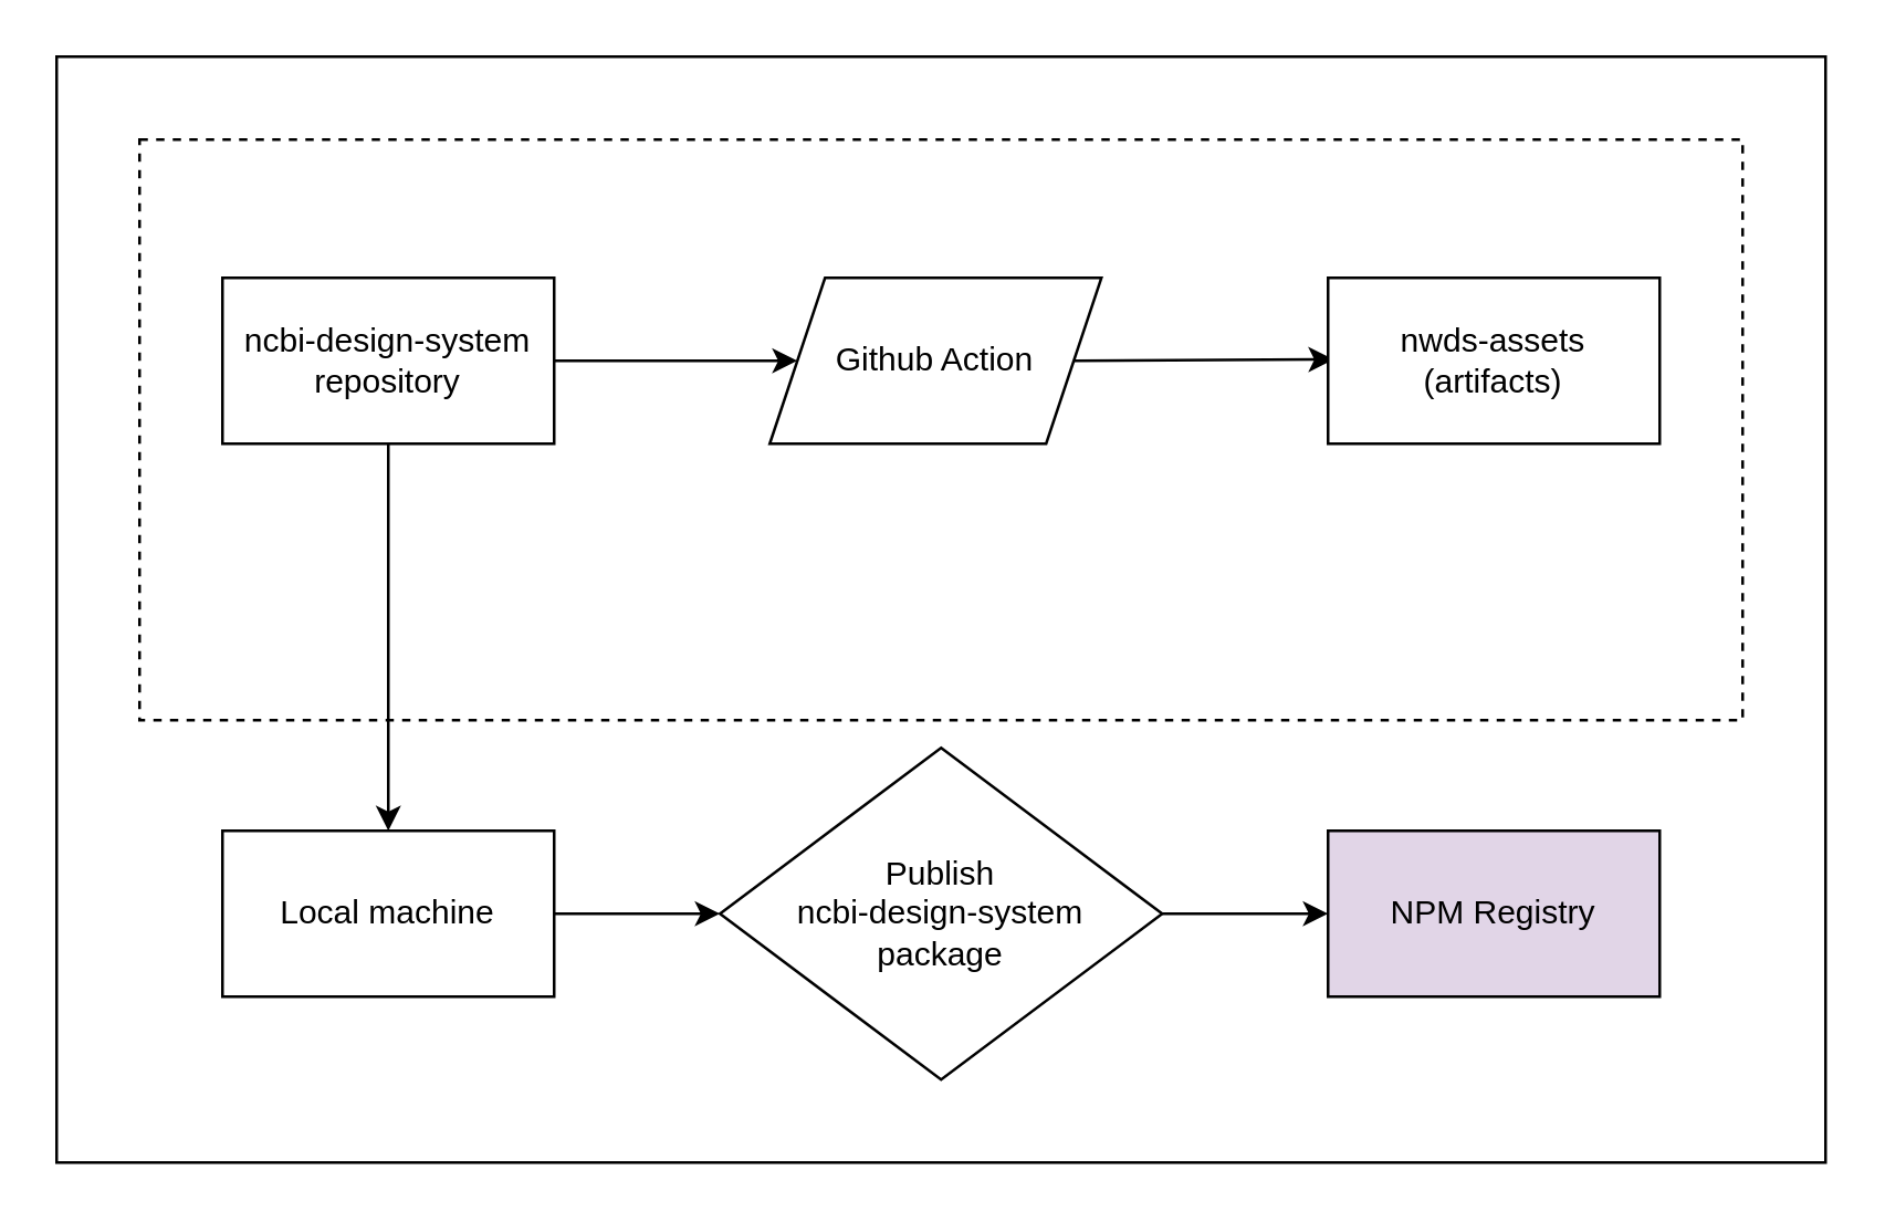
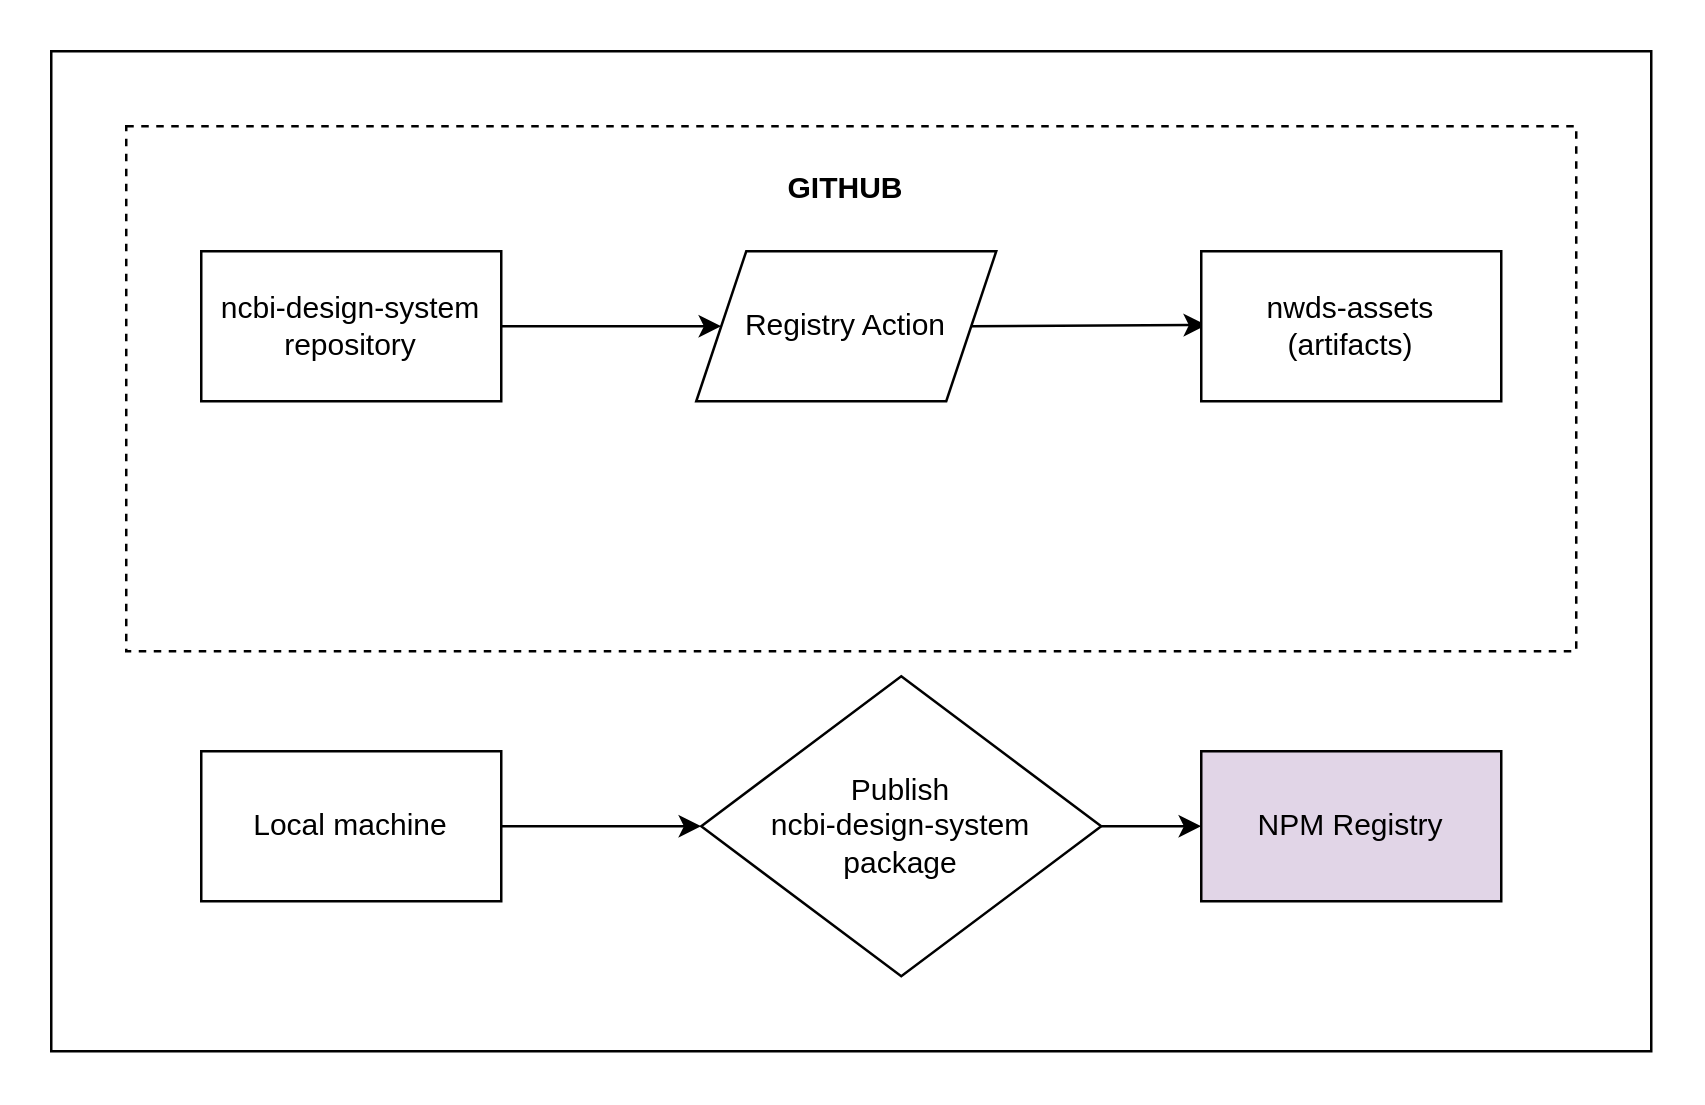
  <mxCell id="0" />
  <mxCell id="1" parent="0" />
  <mxCell id="2" value="" style="rounded=0;whiteSpace=wrap;html=1;" vertex="1" parent="1"><mxGeometry x="20" y="20" width="640" height="400" as="geometry" /></mxCell>
  <mxCell id="3" value="" style="rounded=0;whiteSpace=wrap;html=1;dashed=1;" parent="1" vertex="1"><mxGeometry x="50" y="50" width="580" height="210" as="geometry" /></mxCell>
  <mxCell id="4" value="NPM Registry" style="rounded=0;whiteSpace=wrap;html=1;fillColor=#e1d5e7;" parent="1" vertex="1"><mxGeometry x="480" y="300" width="120" height="60" as="geometry" /></mxCell>
- <mxCell id="5" style="edgeStyle=none;html=1;exitX=0.5;exitY=1;exitDx=0;exitDy=0;entryX=0.5;entryY=0;entryDx=0;entryDy=0;" parent="1" source="6" target="12" edge="1"><mxGeometry relative="1" as="geometry"><mxPoint x="100" y="310" as="targetPoint" /></mxGeometry></mxCell>
  <mxCell id="6" value="ncbi-design-system&lt;br&gt;repository" style="rounded=0;whiteSpace=wrap;html=1;" parent="1" vertex="1"><mxGeometry x="80" y="100" width="120" height="60" as="geometry" /></mxCell>
- <mxCell id="8" value="Github Action" style="shape=parallelogram;perimeter=parallelogramPerimeter;whiteSpace=wrap;html=1;fixedSize=1;" parent="1" vertex="1"><mxGeometry x="278" y="100" width="120" height="60" as="geometry" /></mxCell>
+ <mxCell id="7" value="GITHUB" style="text;html=1;strokeColor=none;fillColor=none;align=center;verticalAlign=middle;whiteSpace=wrap;rounded=0;dashed=1;fontStyle=1" parent="1" vertex="1"><mxGeometry x="283" y="60" width="110" height="29" as="geometry" /></mxCell>
+ <mxCell id="8" value="Registry Action" style="shape=parallelogram;perimeter=parallelogramPerimeter;whiteSpace=wrap;html=1;fixedSize=1;" parent="1" vertex="1"><mxGeometry x="278" y="100" width="120" height="60" as="geometry" /></mxCell>
  <mxCell id="9" value="" style="endArrow=classic;html=1;rounded=0;entryX=0;entryY=0.5;entryDx=0;entryDy=0;exitX=1;exitY=0.5;exitDx=0;exitDy=0;" parent="1" source="6" target="8" edge="1"><mxGeometry width="50" height="50" relative="1" as="geometry"><mxPoint x="200" y="150" as="sourcePoint" /><mxPoint x="250" y="100" as="targetPoint" /></mxGeometry></mxCell>
  <mxCell id="10" value="" style="endArrow=classic;html=1;rounded=0;entryX=0;entryY=0.5;entryDx=0;entryDy=0;exitX=1;exitY=0.5;exitDx=0;exitDy=0;" parent="1" source="8" edge="1"><mxGeometry width="50" height="50" relative="1" as="geometry"><mxPoint x="394" y="129.5" as="sourcePoint" /><mxPoint x="482" y="129.5" as="targetPoint" /></mxGeometry></mxCell>
  <mxCell id="11" value="nwds-assets&lt;br&gt;(artifacts)" style="rounded=0;whiteSpace=wrap;html=1;" parent="1" vertex="1"><mxGeometry x="480" y="100" width="120" height="60" as="geometry" /></mxCell>
  <mxCell id="12" value="Local machine" style="rounded=0;whiteSpace=wrap;html=1;" parent="1" vertex="1"><mxGeometry x="80" y="300" width="120" height="60" as="geometry" /></mxCell>
- <mxCell id="13" value="Publish&lt;br&gt;ncbi-design-system&lt;br&gt;package" style="rhombus;whiteSpace=wrap;html=1;" parent="1" vertex="1"><mxGeometry x="260" y="270" width="160" height="120" as="geometry" /></mxCell>
+ <mxCell id="13" value="Publish&lt;br&gt;ncbi-design-system&lt;br&gt;package" style="rhombus;whiteSpace=wrap;html=1;" parent="1" vertex="1"><mxGeometry x="280" y="270" width="160" height="120" as="geometry" /></mxCell>
  <mxCell id="14" value="" style="endArrow=classic;html=1;rounded=0;exitX=1;exitY=0.5;exitDx=0;exitDy=0;" edge="1" parent="1" source="12" target="13"><mxGeometry width="50" height="50" relative="1" as="geometry"><mxPoint x="360" y="320" as="sourcePoint" /><mxPoint x="410" y="270" as="targetPoint" /></mxGeometry></mxCell>
  <mxCell id="15" value="" style="endArrow=classic;html=1;rounded=0;exitX=1;exitY=0.5;exitDx=0;exitDy=0;entryX=0;entryY=0.5;entryDx=0;entryDy=0;" edge="1" parent="1" source="13" target="4"><mxGeometry width="50" height="50" relative="1" as="geometry"><mxPoint x="360" y="320" as="sourcePoint" /><mxPoint x="410" y="270" as="targetPoint" /></mxGeometry></mxCell>
